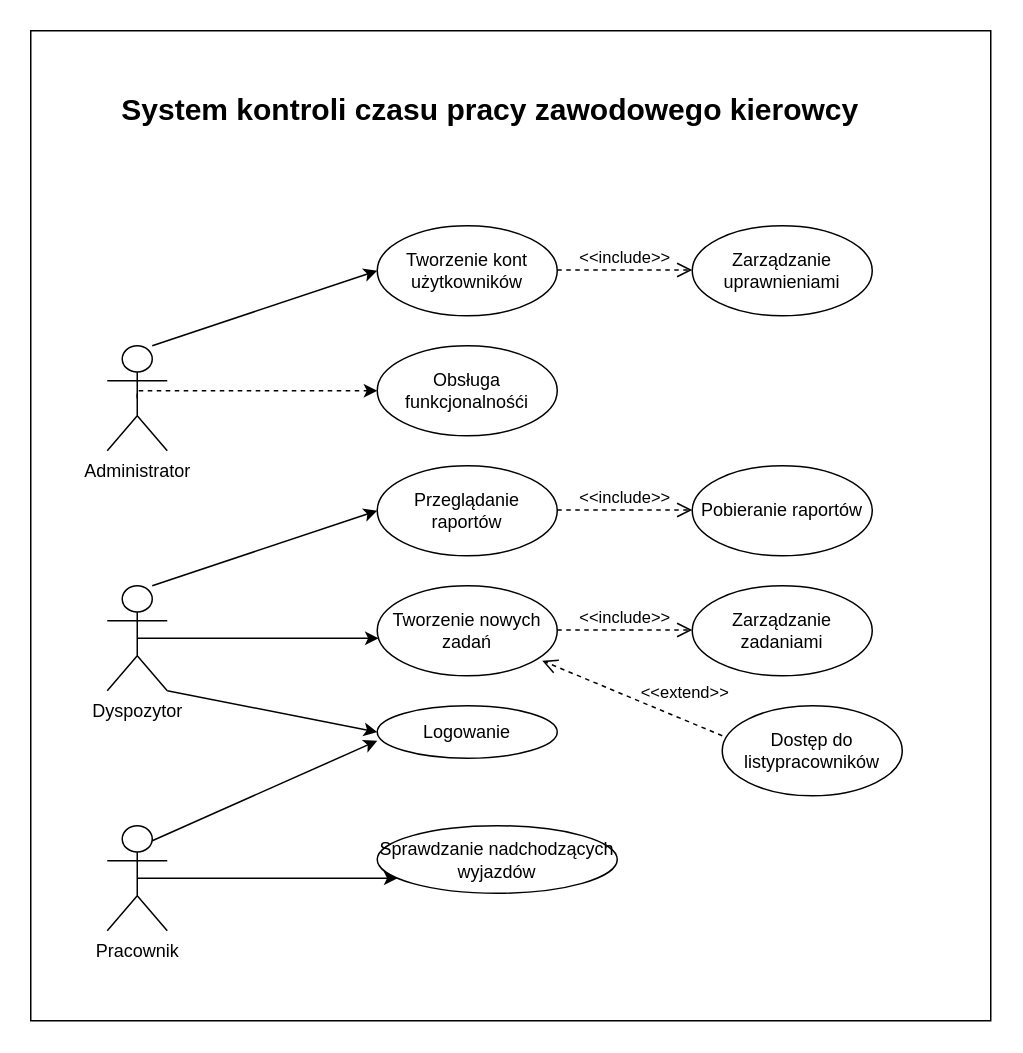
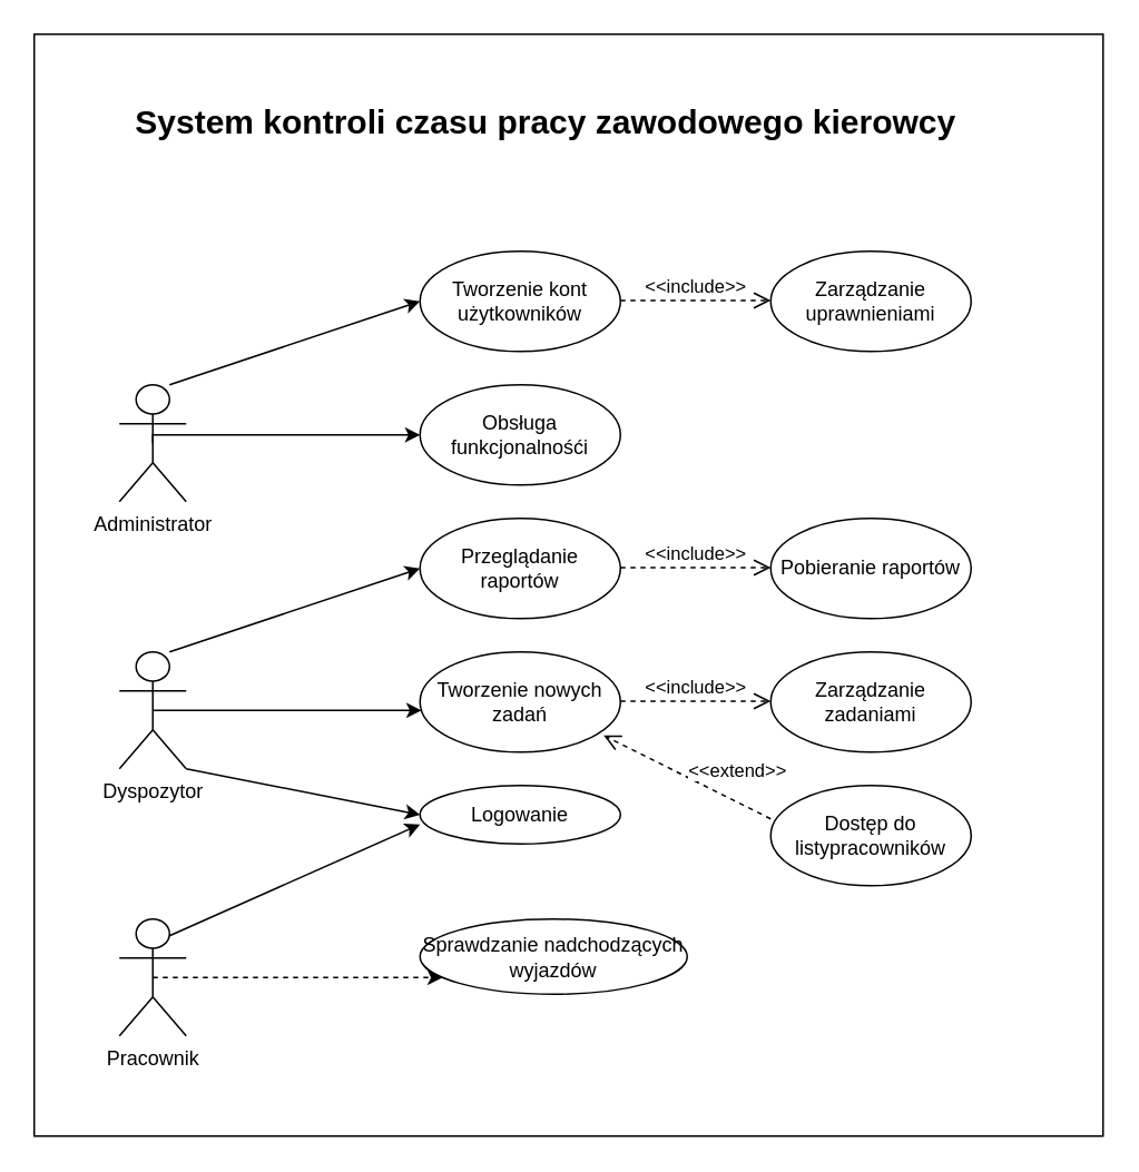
  <mxCell id="0" />
  <mxCell id="1" parent="0" />
  <mxCell id="2" value="" style="rounded=0;whiteSpace=wrap;html=1;" vertex="1" parent="1"><mxGeometry x="20" y="20" width="640" height="660" as="geometry" /></mxCell>
- <mxCell id="3" style="edgeStyle=orthogonalEdgeStyle;rounded=0;orthogonalLoop=1;jettySize=auto;html=1;exitX=0.5;exitY=0.5;exitDx=0;exitDy=0;exitPerimeter=0;entryX=0;entryY=0.5;entryDx=0;entryDy=0;dashed=1;" edge="1" parent="1" source="4" target="12"><mxGeometry relative="1" as="geometry"><Array as="points"><mxPoint x="91" y="260" /></Array></mxGeometry></mxCell>
+ <mxCell id="3" style="edgeStyle=orthogonalEdgeStyle;rounded=0;orthogonalLoop=1;jettySize=auto;html=1;exitX=0.5;exitY=0.5;exitDx=0;exitDy=0;exitPerimeter=0;entryX=0;entryY=0.5;entryDx=0;entryDy=0;" edge="1" parent="1" source="4" target="12"><mxGeometry relative="1" as="geometry"><Array as="points"><mxPoint x="91" y="260" /></Array></mxGeometry></mxCell>
  <mxCell id="4" value="Administrator" style="shape=umlActor;verticalLabelPosition=bottom;verticalAlign=top;html=1;" vertex="1" parent="1"><mxGeometry x="71" y="230" width="40" height="70" as="geometry" /></mxCell>
  <mxCell id="5" style="edgeStyle=orthogonalEdgeStyle;rounded=0;orthogonalLoop=1;jettySize=auto;html=1;exitX=0.5;exitY=0.5;exitDx=0;exitDy=0;exitPerimeter=0;" edge="1" parent="1" source="6" target="14"><mxGeometry relative="1" as="geometry"><Array as="points"><mxPoint x="211" y="425" /><mxPoint x="211" y="425" /></Array></mxGeometry></mxCell>
  <mxCell id="6" value="Dyspozytor" style="shape=umlActor;verticalLabelPosition=bottom;verticalAlign=top;html=1;" vertex="1" parent="1"><mxGeometry x="71" y="390" width="40" height="70" as="geometry" /></mxCell>
- <mxCell id="7" style="edgeStyle=orthogonalEdgeStyle;rounded=0;orthogonalLoop=1;jettySize=auto;html=1;exitX=0.5;exitY=0.5;exitDx=0;exitDy=0;exitPerimeter=0;" edge="1" parent="1" source="8" target="22"><mxGeometry relative="1" as="geometry"><Array as="points"><mxPoint x="231" y="585" /><mxPoint x="231" y="585" /></Array></mxGeometry></mxCell>
+ <mxCell id="7" style="edgeStyle=orthogonalEdgeStyle;rounded=0;orthogonalLoop=1;jettySize=auto;html=1;exitX=0.5;exitY=0.5;exitDx=0;exitDy=0;exitPerimeter=0;dashed=1;" edge="1" parent="1" source="8" target="22"><mxGeometry relative="1" as="geometry"><Array as="points"><mxPoint x="231" y="585" /><mxPoint x="231" y="585" /></Array></mxGeometry></mxCell>
  <mxCell id="8" value="Pracownik" style="shape=umlActor;verticalLabelPosition=bottom;verticalAlign=top;html=1;" vertex="1" parent="1"><mxGeometry x="71" y="550" width="40" height="70" as="geometry" /></mxCell>
  <mxCell id="9" value="Tworzenie kont użytkowników" style="ellipse;whiteSpace=wrap;html=1;" vertex="1" parent="1"><mxGeometry x="251" y="150" width="120" height="60" as="geometry" /></mxCell>
  <mxCell id="10" value="Zarządzanie uprawnieniami" style="ellipse;whiteSpace=wrap;html=1;" vertex="1" parent="1"><mxGeometry x="461" y="150" width="120" height="60" as="geometry" /></mxCell>
  <mxCell id="11" value="&amp;lt;&amp;lt;include&amp;gt;&amp;gt;" style="html=1;verticalAlign=bottom;endArrow=open;dashed=1;endSize=8;" edge="1" parent="1"><mxGeometry relative="1" as="geometry"><mxPoint x="371" y="179.5" as="sourcePoint" /><mxPoint x="461" y="179.5" as="targetPoint" /></mxGeometry></mxCell>
  <mxCell id="12" value="Obsługa funkcjonalnośći" style="ellipse;whiteSpace=wrap;html=1;" vertex="1" parent="1"><mxGeometry x="251" y="230" width="120" height="60" as="geometry" /></mxCell>
  <mxCell id="13" value="Przeglądanie raportów" style="ellipse;whiteSpace=wrap;html=1;" vertex="1" parent="1"><mxGeometry x="251" y="310" width="120" height="60" as="geometry" /></mxCell>
  <mxCell id="14" value="Tworzenie nowych zadań" style="ellipse;whiteSpace=wrap;html=1;" vertex="1" parent="1"><mxGeometry x="251" y="390" width="120" height="60" as="geometry" /></mxCell>
  <mxCell id="15" value="&amp;lt;&amp;lt;include&amp;gt;&amp;gt;" style="html=1;verticalAlign=bottom;endArrow=open;dashed=1;endSize=8;" edge="1" parent="1"><mxGeometry relative="1" as="geometry"><mxPoint x="371" y="419.5" as="sourcePoint" /><mxPoint x="461" y="419.5" as="targetPoint" /></mxGeometry></mxCell>
  <mxCell id="16" value="Zarządzanie zadaniami" style="ellipse;whiteSpace=wrap;html=1;" vertex="1" parent="1"><mxGeometry x="461" y="390" width="120" height="60" as="geometry" /></mxCell>
  <mxCell id="17" value="&amp;lt;&amp;lt;extend&amp;gt;&amp;gt;" style="html=1;verticalAlign=bottom;endArrow=open;dashed=1;endSize=8;exitX=0;exitY=0.333;exitDx=0;exitDy=0;exitPerimeter=0;" edge="1" parent="1" source="18"><mxGeometry x="-0.52" y="-9" relative="1" as="geometry"><mxPoint x="431" y="500" as="sourcePoint" /><mxPoint x="361" y="440" as="targetPoint" /><mxPoint as="offset" /></mxGeometry></mxCell>
- <mxCell id="18" value="Dostęp do listypracowników" style="ellipse;whiteSpace=wrap;html=1;" vertex="1" parent="1"><mxGeometry x="481" y="470" width="120" height="60" as="geometry" /></mxCell>
+ <mxCell id="18" value="Dostęp do listypracowników" style="ellipse;whiteSpace=wrap;html=1;" vertex="1" parent="1"><mxGeometry x="461" y="470" width="120" height="60" as="geometry" /></mxCell>
  <mxCell id="19" value="Logowanie" style="ellipse;whiteSpace=wrap;html=1;" vertex="1" parent="1"><mxGeometry x="251" y="470" width="120" height="35" as="geometry" /></mxCell>
  <mxCell id="20" value="&amp;lt;&amp;lt;include&amp;gt;&amp;gt;" style="html=1;verticalAlign=bottom;endArrow=open;dashed=1;endSize=8;" edge="1" parent="1"><mxGeometry relative="1" as="geometry"><mxPoint x="371" y="339.5" as="sourcePoint" /><mxPoint x="461" y="339.5" as="targetPoint" /></mxGeometry></mxCell>
  <mxCell id="21" value="Pobieranie raportów" style="ellipse;whiteSpace=wrap;html=1;" vertex="1" parent="1"><mxGeometry x="461" y="310" width="120" height="60" as="geometry" /></mxCell>
  <mxCell id="22" value="Sprawdzanie nadchodzących wyjazdów" style="ellipse;whiteSpace=wrap;html=1;" vertex="1" parent="1"><mxGeometry x="251" y="550" width="160" height="45" as="geometry" /></mxCell>
  <mxCell id="23" value="" style="endArrow=classic;html=1;entryX=0;entryY=0.5;entryDx=0;entryDy=0;" edge="1" parent="1" target="9"><mxGeometry width="50" height="50" relative="1" as="geometry"><mxPoint x="101" y="230" as="sourcePoint" /><mxPoint x="151" y="180" as="targetPoint" /></mxGeometry></mxCell>
  <mxCell id="24" value="" style="endArrow=classic;html=1;entryX=0;entryY=0.5;entryDx=0;entryDy=0;" edge="1" parent="1" target="13"><mxGeometry width="50" height="50" relative="1" as="geometry"><mxPoint x="101" y="390" as="sourcePoint" /><mxPoint x="201" y="370" as="targetPoint" /></mxGeometry></mxCell>
  <mxCell id="25" value="" style="endArrow=classic;html=1;entryX=0;entryY=0.5;entryDx=0;entryDy=0;" edge="1" parent="1" target="19"><mxGeometry width="50" height="50" relative="1" as="geometry"><mxPoint x="111" y="460" as="sourcePoint" /><mxPoint x="201" y="490" as="targetPoint" /></mxGeometry></mxCell>
  <mxCell id="26" value="" style="endArrow=classic;html=1;entryX=0;entryY=0.667;entryDx=0;entryDy=0;entryPerimeter=0;" edge="1" parent="1" target="19"><mxGeometry width="50" height="50" relative="1" as="geometry"><mxPoint x="101" y="560" as="sourcePoint" /><mxPoint x="211" y="530" as="targetPoint" /></mxGeometry></mxCell>
  <mxCell id="27" value="&lt;font style=&quot;font-size: 20px&quot;&gt;&lt;b&gt;&lt;font style=&quot;font-size: 20px&quot;&gt;&lt;br&gt;&lt;br&gt;System kontroli czasu pracy zawodowego kierowcy&lt;br&gt;&lt;br&gt;&lt;/font&gt;&lt;/b&gt;&lt;/font&gt;" style="text;html=1;strokeColor=none;fillColor=none;align=center;verticalAlign=middle;whiteSpace=wrap;rounded=0;" vertex="1" parent="1"><mxGeometry x="78.5" y="50" width="495" height="20" as="geometry" /></mxCell>
